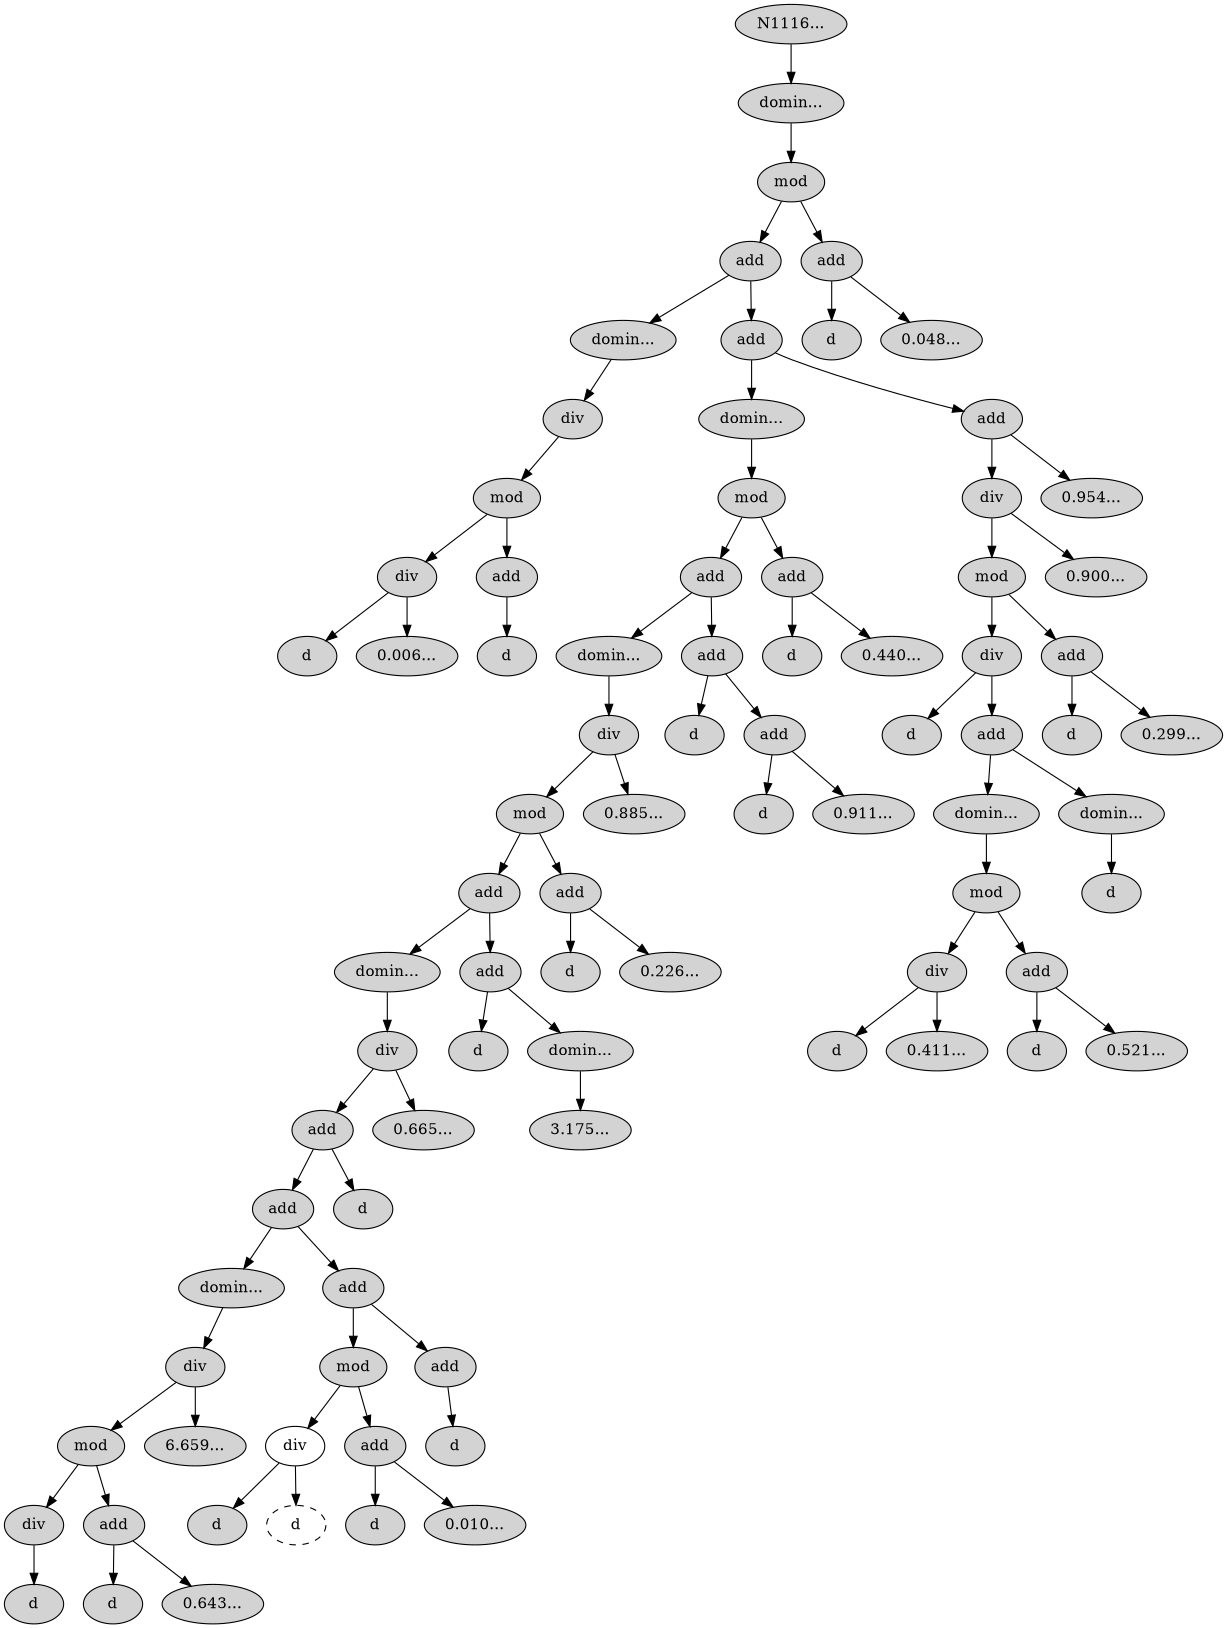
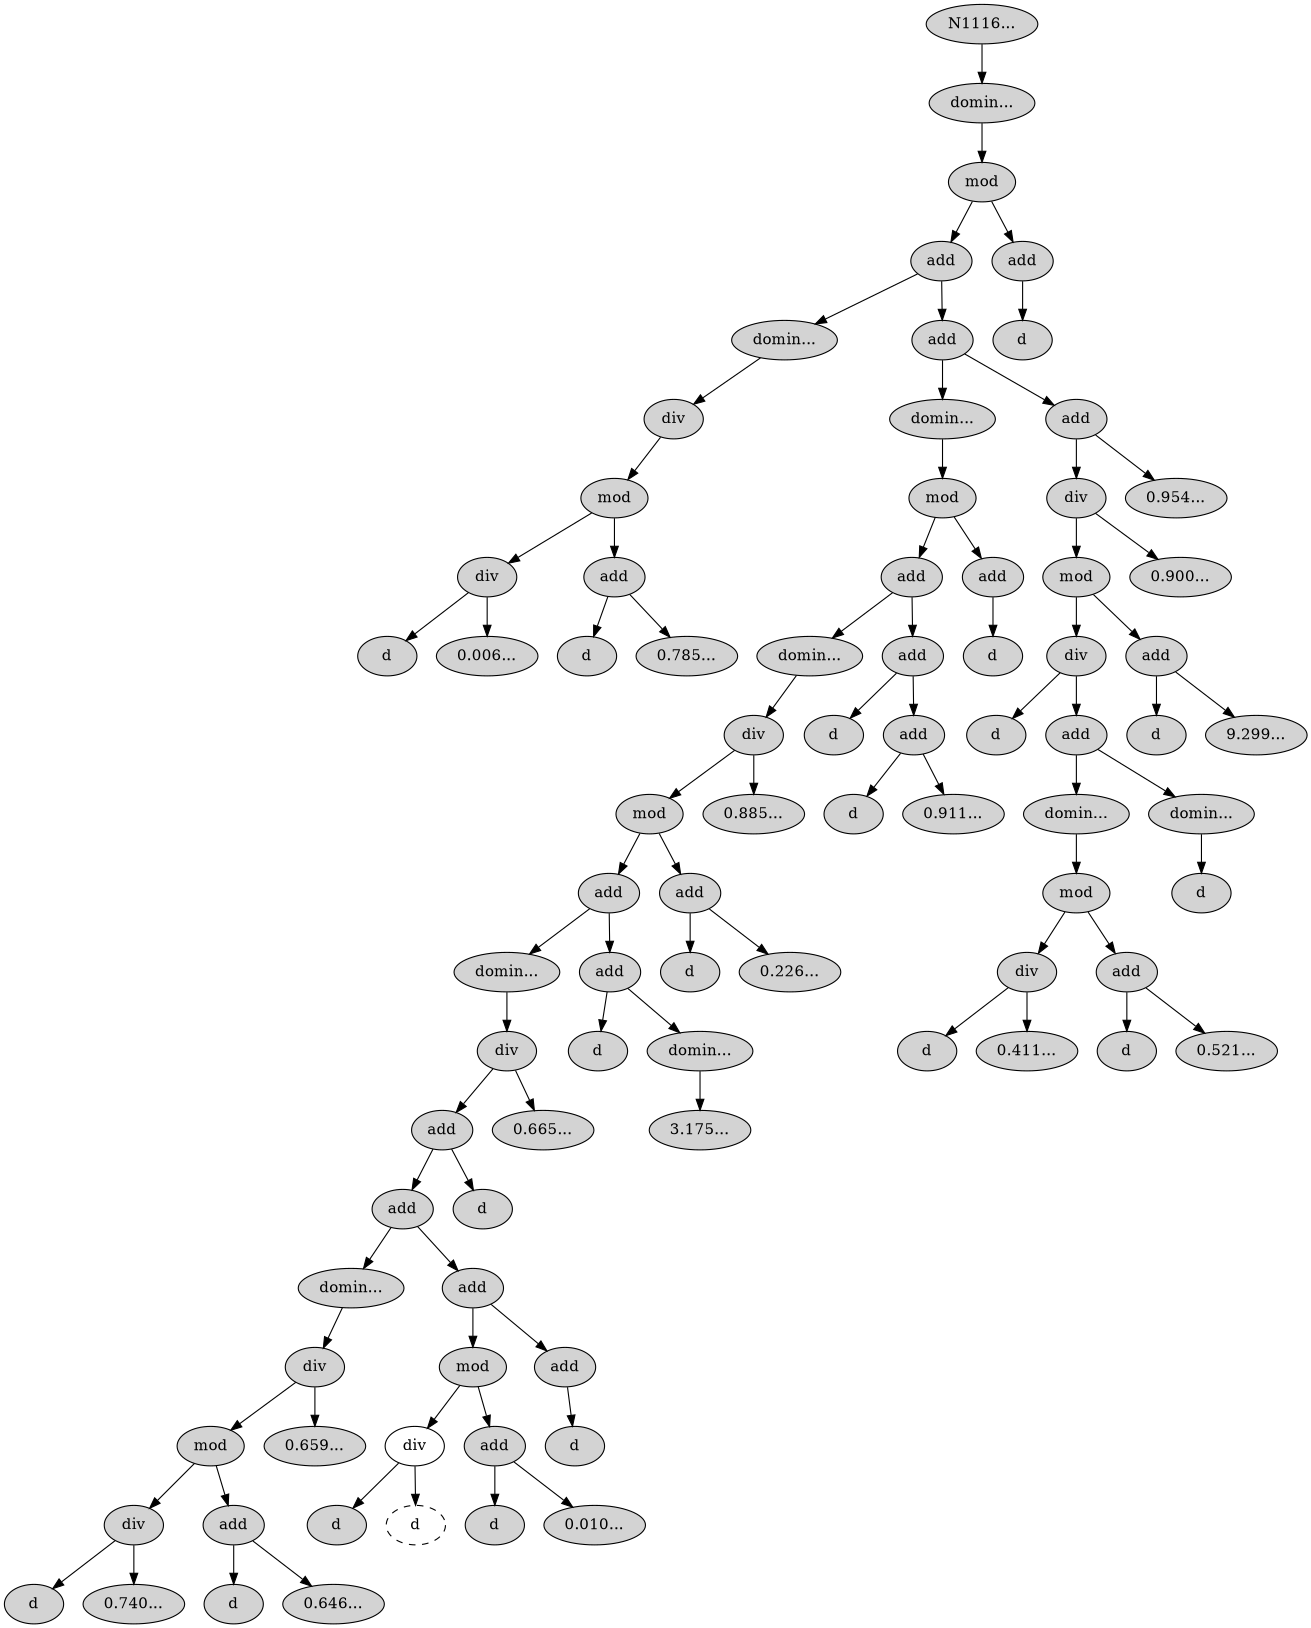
  digraph {
    node [style=filled]
    n1 [label="N1116..."]
    n2 [label="domin..."]
    n3 [label=mod]
    n4 [label=add]
    n5 [label=add]
    n6 [label="domin..."]
    n7 [label=add]
    n8 [label=d]
-   n9 [label="0.048..."]
    n10 [label=div]
    n11 [label="domin..."]
    n12 [label=add]
    n13 [label=mod]
    n14 [label=div]
    n15 [label=add]
    n16 [label=d]
    n17 [label="0.006..."]
    n18 [label=d]
+   n19 [label="0.785..."]
    n20 [label=mod]
    n21 [label=div]
    n22 [label="0.954..."]
    n23 [label=add]
    n24 [label=add]
    n25 [label="domin..."]
    n26 [label=add]
    n27 [label=d]
-   n28 [label="0.440..."]
    n29 [label=div]
    n30 [label=d]
    n31 [label=add]
    n32 [label=mod]
    n33 [label="0.885..."]
    n34 [label=add]
    n35 [label=add]
    n36 [label="domin..."]
    n37 [label=add]
    n38 [label=d]
    n39 [label="0.226..."]
    n40 [label=div]
    n41 [label=d]
    n42 [label="domin..."]
    n43 [label=add]
    n44 [label="0.665..."]
    n45 [label=add]
    n46 [label=d]
    n47 [label="domin..."]
    n48 [label=add]
    n49 [label=div]
    n50 [label=mod]
    n51 [label=add]
    n52 [label=mod]
-   n53 [label="6.659..."]
+   n53 [label="0.659..."]
    n54 [label=div]
    n55 [label=add]
    n56 [label=d]
+   n57 [label="0.740..."]
    n58 [label=d]
-   n59 [label="0.643..."]
+   n59 [label="0.646..."]
    n60 [label=div style=solid]
    n61 [label=add]
    n62 [label=d]
    n63 [label=d]
    n64 [label=d style=dashed]
    n65 [label=d]
    n66 [label="0.010..."]
    n67 [label="3.175..."]
    n68 [label=d]
    n69 [label="0.911..."]
    n70 [label=mod]
    n71 [label="0.900..."]
    n72 [label=div]
    n73 [label=add]
    n74 [label=d]
    n75 [label=add]
    n76 [label=d]
-   n77 [label="0.299..."]
+   n77 [label="9.299..."]
    n78 [label="domin..."]
    n79 [label="domin..."]
    n80 [label=mod]
    n81 [label=d]
    n82 [label=div]
    n83 [label=add]
    n84 [label=d]
    n85 [label="0.411..."]
    n86 [label=d]
    n87 [label="0.521..."]
    n1 -> n2
    n2 -> n3
    n3 -> n4
    n3 -> n5
    n4 -> n6
    n4 -> n7
    n5 -> n8
-   n5 -> n9
    n6 -> n10
    n7 -> n11
    n7 -> n12
    n10 -> n13
    n11 -> n20
    n12 -> n21
    n12 -> n22
    n13 -> n14
    n13 -> n15
    n14 -> n16
    n14 -> n17
    n15 -> n18
+   n15 -> n19
    n20 -> n23
    n20 -> n24
    n21 -> n70
    n21 -> n71
    n23 -> n25
    n23 -> n26
    n24 -> n27
-   n24 -> n28
    n25 -> n29
    n26 -> n30
    n26 -> n31
    n29 -> n32
    n29 -> n33
    n31 -> n68
    n31 -> n69
    n32 -> n34
    n32 -> n35
    n34 -> n36
    n34 -> n37
    n35 -> n38
    n35 -> n39
    n36 -> n40
    n37 -> n41
    n37 -> n42
    n40 -> n43
    n40 -> n44
    n42 -> n67
    n43 -> n45
    n43 -> n46
    n45 -> n47
    n45 -> n48
    n47 -> n49
    n48 -> n50
    n48 -> n51
    n49 -> n52
    n49 -> n53
    n50 -> n60
    n50 -> n61
    n51 -> n62
    n52 -> n54
    n52 -> n55
    n54 -> n56
+   n54 -> n57
    n55 -> n58
    n55 -> n59
    n60 -> n63
    n60 -> n64
    n61 -> n65
    n61 -> n66
    n70 -> n72
    n70 -> n73
    n72 -> n74
    n72 -> n75
    n73 -> n76
    n73 -> n77
    n75 -> n78
    n75 -> n79
    n78 -> n80
    n79 -> n81
    n80 -> n82
    n80 -> n83
    n82 -> n84
    n82 -> n85
    n83 -> n86
    n83 -> n87
  }
